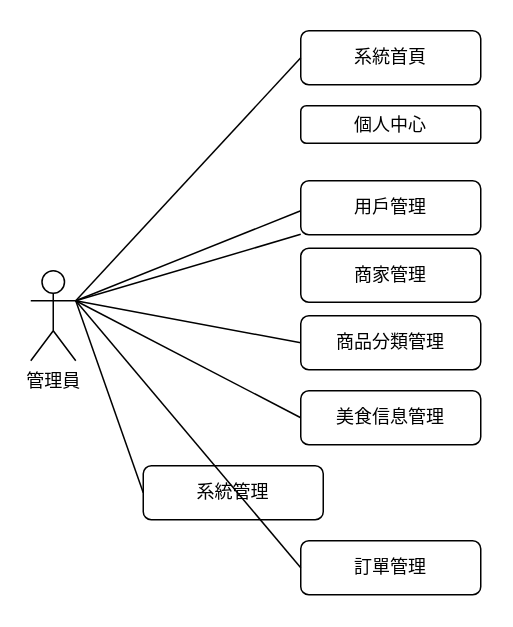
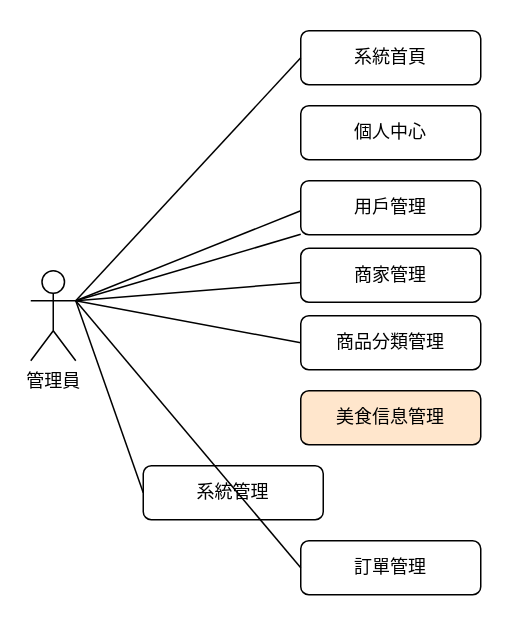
  <mxCell id="0" />
  <mxCell id="1" parent="0" />
  <mxCell id="2" value="管理員" style="shape=umlActor;verticalLabelPosition=bottom;verticalAlign=top;html=1;fillStyle=auto;gradientColor=none;fillColor=default;" parent="1" vertex="1"><mxGeometry x="20" y="180" width="30" height="60" as="geometry" /></mxCell>
- <mxCell id="3" value="個人中心" style="rounded=1;whiteSpace=wrap;html=1;" parent="1" vertex="1"><mxGeometry x="200" y="70" width="120" height="25" as="geometry" /></mxCell>
+ <mxCell id="3" value="個人中心" style="rounded=1;whiteSpace=wrap;html=1;" parent="1" vertex="1"><mxGeometry x="200" y="70" width="120" height="36" as="geometry" /></mxCell>
  <mxCell id="4" value="系統首頁" style="rounded=1;whiteSpace=wrap;html=1;" parent="1" vertex="1"><mxGeometry x="200" y="20" width="120" height="36" as="geometry" /></mxCell>
  <mxCell id="5" value="用戶管理" style="rounded=1;whiteSpace=wrap;html=1;" parent="1" vertex="1"><mxGeometry x="200" y="120" width="120" height="36" as="geometry" /></mxCell>
  <mxCell id="6" value="商家管理" style="rounded=1;whiteSpace=wrap;html=1;" parent="1" vertex="1"><mxGeometry x="200" y="165" width="120" height="36" as="geometry" /></mxCell>
  <mxCell id="7" value="商品分類管理" style="rounded=1;whiteSpace=wrap;html=1;" parent="1" vertex="1"><mxGeometry x="200" y="210" width="120" height="36" as="geometry" /></mxCell>
- <mxCell id="8" value="美食信息管理" style="rounded=1;whiteSpace=wrap;html=1;" parent="1" vertex="1"><mxGeometry x="200" y="260" width="120" height="36" as="geometry" /></mxCell>
+ <mxCell id="8" value="美食信息管理" style="rounded=1;whiteSpace=wrap;html=1;fillColor=#ffe6cc;" parent="1" vertex="1"><mxGeometry x="200" y="260" width="120" height="36" as="geometry" /></mxCell>
  <mxCell id="9" value="系統管理" style="rounded=1;whiteSpace=wrap;html=1;" parent="1" vertex="1"><mxGeometry x="95" y="310" width="120" height="36" as="geometry" /></mxCell>
  <mxCell id="10" value="訂單管理" style="rounded=1;whiteSpace=wrap;html=1;" parent="1" vertex="1"><mxGeometry x="200" y="360" width="120" height="36" as="geometry" /></mxCell>
  <mxCell id="11" value="" style="endArrow=none;html=1;rounded=0;exitX=1;exitY=0.333;exitDx=0;exitDy=0;exitPerimeter=0;" parent="1" target="5" edge="1" source="2"><mxGeometry width="50" height="50" relative="1" as="geometry"><mxPoint x="90" y="210" as="sourcePoint" /><mxPoint x="260" y="180" as="targetPoint" /></mxGeometry></mxCell>
  <mxCell id="12" value="" style="endArrow=none;html=1;rounded=0;entryX=0;entryY=0.5;entryDx=0;entryDy=0;exitX=1;exitY=0.333;exitDx=0;exitDy=0;exitPerimeter=0;" parent="1" target="7" edge="1" source="2"><mxGeometry width="50" height="50" relative="1" as="geometry"><mxPoint x="90" y="210" as="sourcePoint" /><mxPoint x="210" y="190" as="targetPoint" /></mxGeometry></mxCell>
- <mxCell id="13" value="" style="endArrow=none;html=1;rounded=0;entryX=0;entryY=0.5;entryDx=0;entryDy=0;exitX=1;exitY=0.333;exitDx=0;exitDy=0;exitPerimeter=0;" parent="1" target="8" edge="1" source="2"><mxGeometry width="50" height="50" relative="1" as="geometry"><mxPoint x="90" y="210" as="sourcePoint" /><mxPoint x="220" y="200" as="targetPoint" /></mxGeometry></mxCell>
+ <mxCell id="13" value="" style="endArrow=none;html=1;rounded=0;exitX=1;exitY=0.333;exitDx=0;exitDy=0;exitPerimeter=0;" parent="1" target="6" edge="1" source="2"><mxGeometry width="50" height="50" relative="1" as="geometry"><mxPoint x="90" y="210" as="sourcePoint" /><mxPoint x="220" y="200" as="targetPoint" /></mxGeometry></mxCell>
  <mxCell id="14" value="" style="endArrow=none;html=1;rounded=0;entryX=0;entryY=0.5;entryDx=0;entryDy=0;exitX=1;exitY=0.333;exitDx=0;exitDy=0;exitPerimeter=0;" parent="1" target="9" edge="1" source="2"><mxGeometry width="50" height="50" relative="1" as="geometry"><mxPoint x="90" y="210" as="sourcePoint" /><mxPoint x="210" y="285" as="targetPoint" /></mxGeometry></mxCell>
  <mxCell id="15" value="" style="endArrow=none;html=1;rounded=0;entryX=0;entryY=0.5;entryDx=0;entryDy=0;exitX=1;exitY=0.333;exitDx=0;exitDy=0;exitPerimeter=0;" parent="1" target="10" edge="1" source="2"><mxGeometry width="50" height="50" relative="1" as="geometry"><mxPoint x="90" y="210" as="sourcePoint" /><mxPoint x="220" y="345" as="targetPoint" /></mxGeometry></mxCell>
  <mxCell id="16" value="" style="endArrow=none;html=1;rounded=0;exitX=1;exitY=0.333;exitDx=0;exitDy=0;exitPerimeter=0;" parent="1" edge="1" source="2"><mxGeometry width="50" height="50" relative="1" as="geometry"><mxPoint x="90" y="210" as="sourcePoint" /><mxPoint x="200" y="140" as="targetPoint" /></mxGeometry></mxCell>
  <mxCell id="17" value="" style="endArrow=none;html=1;rounded=0;entryX=0;entryY=0.5;entryDx=0;entryDy=0;exitX=1;exitY=0.333;exitDx=0;exitDy=0;exitPerimeter=0;" parent="1" target="4" edge="1" source="2"><mxGeometry width="50" height="50" relative="1" as="geometry"><mxPoint x="100" y="130" as="sourcePoint" /><mxPoint x="210" y="95" as="targetPoint" /></mxGeometry></mxCell>
